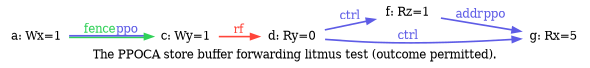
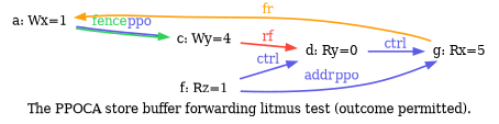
  digraph {
    label="The PPOCA store buffer forwarding litmus test (outcome permitted)."
    rankdir=LR
    splines=spline
    node [fixedsize=false fontsize=14 shape=none]
    edge [arrowsize=1.000000 color="#5E5CE6" fontsize=14 penwidth=2.000000]
    n1 [height=0.222222 label="a: Wx=1" width=1.111112]
-   n2 [height=0.222222 label="c: Wy=1" width=1.111112]
+   n2 [height=0.222222 label="c: Wy=4" width=1.111112]
    n3 [height=0.222222 label="d: Ry=0" width=1.111112]
    n4 [height=0.222222 label="f: Rz=1" width=1.111112]
    n5 [height=0.222222 label="g: Rx=5" width=1.111112]
    n1 -> n2 [color="#30D158:#5E5CE6" label=<<font color="#30D158">fence</font><font color="#5E5CE6">ppo</font>>]
    n2 -> n3 [color="#FF453A" label=<<font color="#FF453A">rf</font>>]
-   n3 -> n4 [label=<<font color="#5E5CE6">ctrl</font>>]
+   n4 -> n3 [label=<<font color="#5E5CE6">ctrl</font>>]
    n3 -> n5 [label=<<font color="#5E5CE6">ctrl</font>>]
    n4 -> n5 [label=<<font color="#5E5CE6">addr</font><font color="#5E5CE6">ppo</font>>]
+   n5 -> n1 [color="#FF9F0A" label=<<font color="#FF9F0A">fr</font>>]
  }
